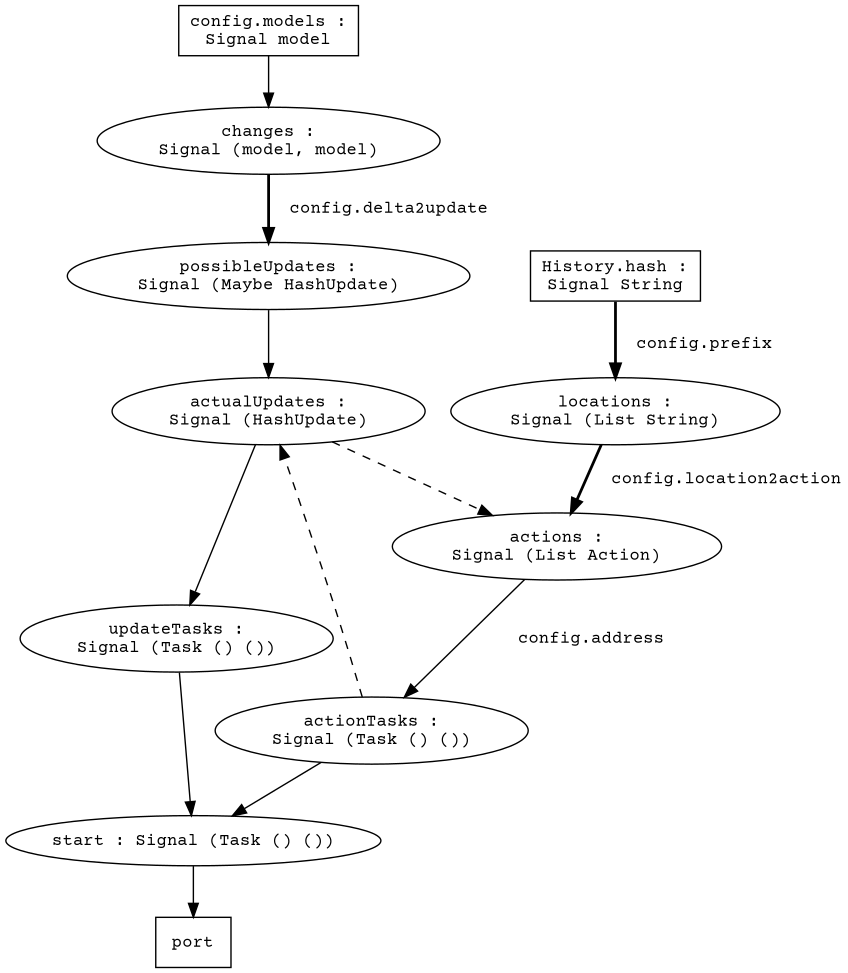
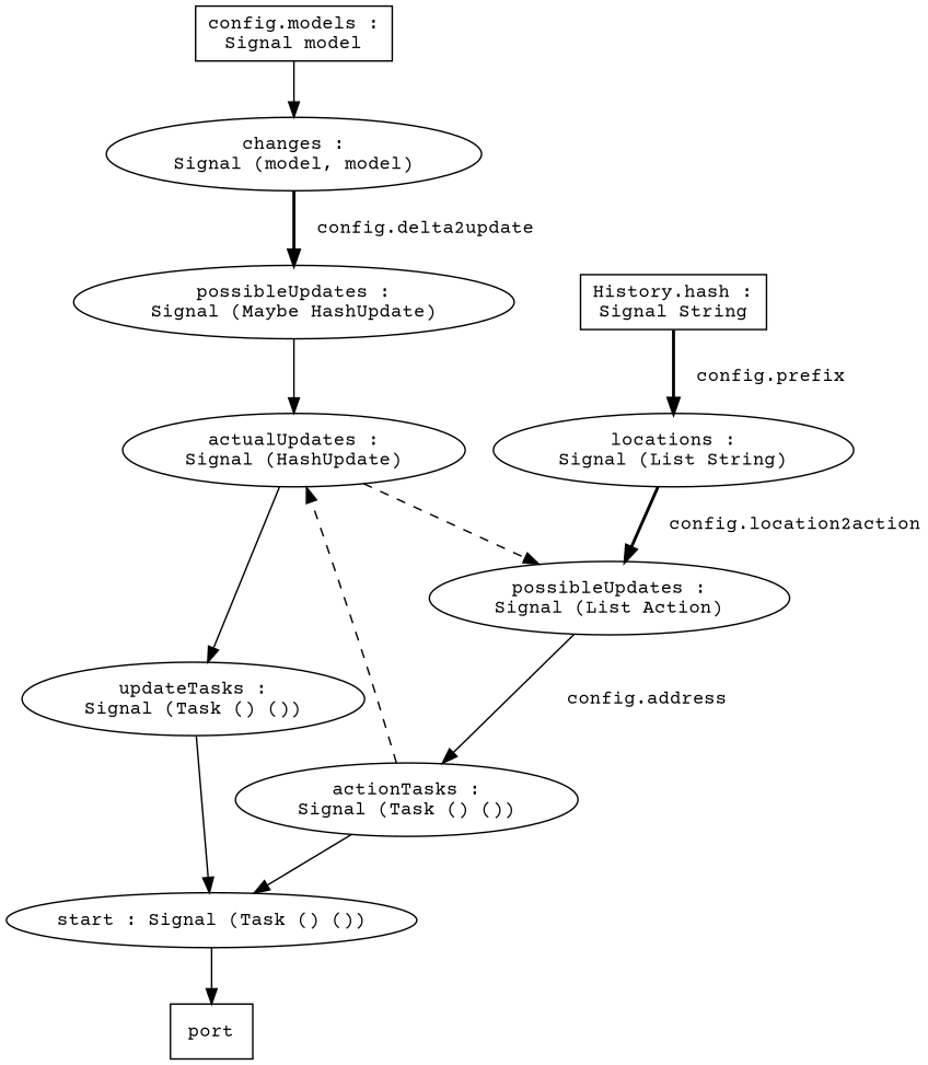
  digraph {
    fontname="Courier Prime"
    node [fontname="Courier Prime" fontsize=12]
    edge [fontname="Courier Prime" fontsize=12]
    n1 [label="config.models :\nSignal model" shape=polygon]
    n2 [label="changes :\nSignal (model, model)"]
    n3 [label="possibleUpdates :\nSignal (Maybe HashUpdate)"]
    n4 [label="actualUpdates :\nSignal (HashUpdate)"]
    n5 [label="History.hash :\nSignal String" shape=box]
    n6 [label="locations :\nSignal (List String)"]
-   n7 [label="actions :\nSignal (List Action)"]
+   n7 [label="possibleUpdates :\nSignal (List Action)"]
    n8 [label="updateTasks :\nSignal (Task () ())"]
    n9 [label="actionTasks :\nSignal (Task () ())"]
    n10 [label="start : Signal (Task () ())"]
    n11 [label=port shape=polygon]
    n1 -> n2
    n2 -> n3 [label="  config.delta2update" style=bold]
    n3 -> n4
    n4 -> n7 [style=dashed]
    n4 -> n8
    n5 -> n6 [label="  config.prefix" style=bold]
    n6 -> n7 [label="  config.location2action" style=bold]
    n7 -> n9 [label="  config.address" style=solid]
    n8 -> n10
    n9 -> n4 [style=dashed]
    n9 -> n10
    n10 -> n11
  }
